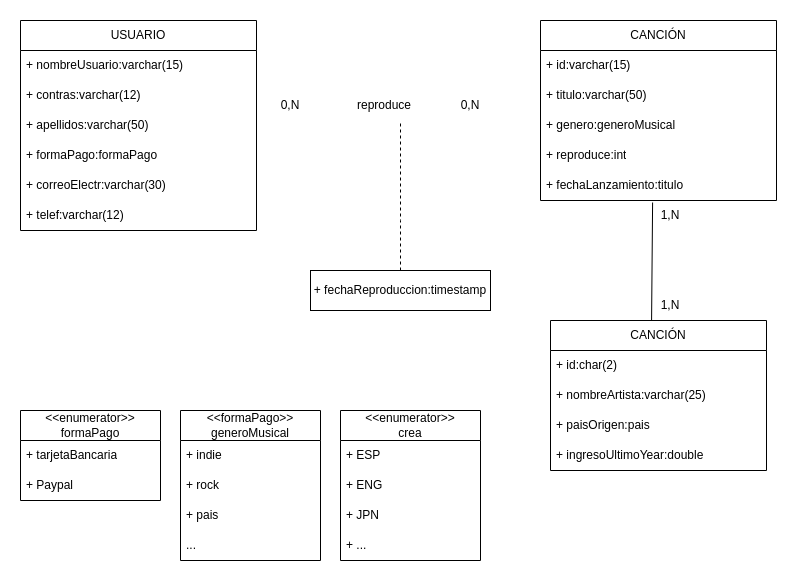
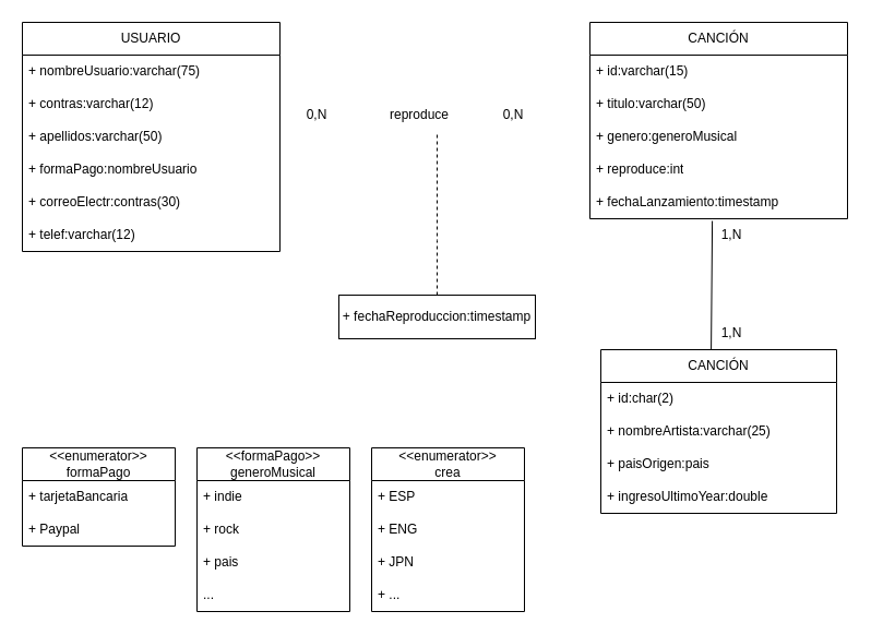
  <mxCell id="0" />
  <mxCell id="1" parent="0" />
  <mxCell id="2" value="USUARIO" style="swimlane;fontStyle=0;childLayout=stackLayout;horizontal=1;startSize=30;horizontalStack=0;resizeParent=1;resizeParentMax=0;resizeLast=0;collapsible=1;marginBottom=0;whiteSpace=wrap;html=1;" vertex="1" parent="1"><mxGeometry x="20" y="20" width="236" height="210" as="geometry" /></mxCell>
- <mxCell id="3" value="+ nombreUsuario:varchar(15)" style="text;strokeColor=none;fillColor=none;align=left;verticalAlign=middle;spacingLeft=4;spacingRight=4;overflow=hidden;points=[[0,0.5],[1,0.5]];portConstraint=eastwest;rotatable=0;whiteSpace=wrap;html=1;" vertex="1" parent="2"><mxGeometry y="30" width="236" height="30" as="geometry" /></mxCell>
+ <mxCell id="3" value="+ nombreUsuario:varchar(75)" style="text;strokeColor=none;fillColor=none;align=left;verticalAlign=middle;spacingLeft=4;spacingRight=4;overflow=hidden;points=[[0,0.5],[1,0.5]];portConstraint=eastwest;rotatable=0;whiteSpace=wrap;html=1;" vertex="1" parent="2"><mxGeometry y="30" width="236" height="30" as="geometry" /></mxCell>
  <mxCell id="4" value="+ contras:varchar(12)" style="text;strokeColor=none;fillColor=none;align=left;verticalAlign=middle;spacingLeft=4;spacingRight=4;overflow=hidden;points=[[0,0.5],[1,0.5]];portConstraint=eastwest;rotatable=0;whiteSpace=wrap;html=1;" vertex="1" parent="2"><mxGeometry y="60" width="236" height="30" as="geometry" /></mxCell>
  <mxCell id="5" value="+ apellidos:varchar(50)" style="text;strokeColor=none;fillColor=none;align=left;verticalAlign=middle;spacingLeft=4;spacingRight=4;overflow=hidden;points=[[0,0.5],[1,0.5]];portConstraint=eastwest;rotatable=0;whiteSpace=wrap;html=1;" vertex="1" parent="2"><mxGeometry y="90" width="236" height="30" as="geometry" /></mxCell>
- <mxCell id="6" value="+ formaPago:formaPago" style="text;strokeColor=none;fillColor=none;align=left;verticalAlign=middle;spacingLeft=4;spacingRight=4;overflow=hidden;points=[[0,0.5],[1,0.5]];portConstraint=eastwest;rotatable=0;whiteSpace=wrap;html=1;" vertex="1" parent="2"><mxGeometry y="120" width="236" height="30" as="geometry" /></mxCell>
- <mxCell id="7" value="+ correoElectr:varchar(30)" style="text;strokeColor=none;fillColor=none;align=left;verticalAlign=middle;spacingLeft=4;spacingRight=4;overflow=hidden;points=[[0,0.5],[1,0.5]];portConstraint=eastwest;rotatable=0;whiteSpace=wrap;html=1;" vertex="1" parent="2"><mxGeometry y="150" width="236" height="30" as="geometry" /></mxCell>
+ <mxCell id="6" value="+ formaPago:nombreUsuario" style="text;strokeColor=none;fillColor=none;align=left;verticalAlign=middle;spacingLeft=4;spacingRight=4;overflow=hidden;points=[[0,0.5],[1,0.5]];portConstraint=eastwest;rotatable=0;whiteSpace=wrap;html=1;" vertex="1" parent="2"><mxGeometry y="120" width="236" height="30" as="geometry" /></mxCell>
+ <mxCell id="7" value="+ correoElectr:contras(30)" style="text;strokeColor=none;fillColor=none;align=left;verticalAlign=middle;spacingLeft=4;spacingRight=4;overflow=hidden;points=[[0,0.5],[1,0.5]];portConstraint=eastwest;rotatable=0;whiteSpace=wrap;html=1;" vertex="1" parent="2"><mxGeometry y="150" width="236" height="30" as="geometry" /></mxCell>
  <mxCell id="8" value="+ telef:varchar(12)" style="text;strokeColor=none;fillColor=none;align=left;verticalAlign=middle;spacingLeft=4;spacingRight=4;overflow=hidden;points=[[0,0.5],[1,0.5]];portConstraint=eastwest;rotatable=0;whiteSpace=wrap;html=1;" vertex="1" parent="2"><mxGeometry y="180" width="236" height="30" as="geometry" /></mxCell>
  <mxCell id="9" value="&lt;div&gt;&amp;lt;&amp;lt;enumerator&amp;gt;&amp;gt;&lt;/div&gt;&lt;div&gt;formaPago&lt;br&gt;&lt;/div&gt;" style="swimlane;fontStyle=0;childLayout=stackLayout;horizontal=1;startSize=30;horizontalStack=0;resizeParent=1;resizeParentMax=0;resizeLast=0;collapsible=1;marginBottom=0;whiteSpace=wrap;html=1;" vertex="1" parent="1"><mxGeometry x="20" y="410" width="140" height="90" as="geometry" /></mxCell>
  <mxCell id="10" value="+ tarjetaBancaria" style="text;strokeColor=none;fillColor=none;align=left;verticalAlign=middle;spacingLeft=4;spacingRight=4;overflow=hidden;points=[[0,0.5],[1,0.5]];portConstraint=eastwest;rotatable=0;whiteSpace=wrap;html=1;" vertex="1" parent="9"><mxGeometry y="30" width="140" height="30" as="geometry" /></mxCell>
  <mxCell id="11" value="+ Paypal" style="text;strokeColor=none;fillColor=none;align=left;verticalAlign=middle;spacingLeft=4;spacingRight=4;overflow=hidden;points=[[0,0.5],[1,0.5]];portConstraint=eastwest;rotatable=0;whiteSpace=wrap;html=1;" vertex="1" parent="9"><mxGeometry y="60" width="140" height="30" as="geometry" /></mxCell>
  <mxCell id="12" value="reproduce" style="text;html=1;strokeColor=none;fillColor=none;align=center;verticalAlign=middle;whiteSpace=wrap;rounded=0;" vertex="1" parent="1"><mxGeometry x="354" y="90" width="60" height="30" as="geometry" /></mxCell>
  <mxCell id="13" value="0,N" style="text;html=1;strokeColor=none;fillColor=none;align=center;verticalAlign=middle;whiteSpace=wrap;rounded=0;" vertex="1" parent="1"><mxGeometry x="260" y="90" width="60" height="30" as="geometry" /></mxCell>
  <mxCell id="14" value="0,N" style="text;html=1;strokeColor=none;fillColor=none;align=center;verticalAlign=middle;whiteSpace=wrap;rounded=0;" vertex="1" parent="1"><mxGeometry x="440" y="90" width="60" height="30" as="geometry" /></mxCell>
  <mxCell id="15" value="CANCIÓN" style="swimlane;fontStyle=0;childLayout=stackLayout;horizontal=1;startSize=30;horizontalStack=0;resizeParent=1;resizeParentMax=0;resizeLast=0;collapsible=1;marginBottom=0;whiteSpace=wrap;html=1;" vertex="1" parent="1"><mxGeometry x="540" y="20" width="236" height="180" as="geometry" /></mxCell>
  <mxCell id="16" value="+ id:varchar(15)" style="text;strokeColor=none;fillColor=none;align=left;verticalAlign=middle;spacingLeft=4;spacingRight=4;overflow=hidden;points=[[0,0.5],[1,0.5]];portConstraint=eastwest;rotatable=0;whiteSpace=wrap;html=1;" vertex="1" parent="15"><mxGeometry y="30" width="236" height="30" as="geometry" /></mxCell>
  <mxCell id="17" value="+ titulo:varchar(50)" style="text;strokeColor=none;fillColor=none;align=left;verticalAlign=middle;spacingLeft=4;spacingRight=4;overflow=hidden;points=[[0,0.5],[1,0.5]];portConstraint=eastwest;rotatable=0;whiteSpace=wrap;html=1;" vertex="1" parent="15"><mxGeometry y="60" width="236" height="30" as="geometry" /></mxCell>
  <mxCell id="18" value="+ genero:generoMusical" style="text;strokeColor=none;fillColor=none;align=left;verticalAlign=middle;spacingLeft=4;spacingRight=4;overflow=hidden;points=[[0,0.5],[1,0.5]];portConstraint=eastwest;rotatable=0;whiteSpace=wrap;html=1;" vertex="1" parent="15"><mxGeometry y="90" width="236" height="30" as="geometry" /></mxCell>
  <mxCell id="19" value="+ reproduce:int" style="text;strokeColor=none;fillColor=none;align=left;verticalAlign=middle;spacingLeft=4;spacingRight=4;overflow=hidden;points=[[0,0.5],[1,0.5]];portConstraint=eastwest;rotatable=0;whiteSpace=wrap;html=1;" vertex="1" parent="15"><mxGeometry y="120" width="236" height="30" as="geometry" /></mxCell>
- <mxCell id="20" value="+ fechaLanzamiento:titulo" style="text;strokeColor=none;fillColor=none;align=left;verticalAlign=middle;spacingLeft=4;spacingRight=4;overflow=hidden;points=[[0,0.5],[1,0.5]];portConstraint=eastwest;rotatable=0;whiteSpace=wrap;html=1;" vertex="1" parent="15"><mxGeometry y="150" width="236" height="30" as="geometry" /></mxCell>
+ <mxCell id="20" value="+ fechaLanzamiento:timestamp" style="text;strokeColor=none;fillColor=none;align=left;verticalAlign=middle;spacingLeft=4;spacingRight=4;overflow=hidden;points=[[0,0.5],[1,0.5]];portConstraint=eastwest;rotatable=0;whiteSpace=wrap;html=1;" vertex="1" parent="15"><mxGeometry y="150" width="236" height="30" as="geometry" /></mxCell>
  <mxCell id="21" value="&lt;div&gt;&amp;lt;&amp;lt;formaPago&amp;gt;&amp;gt;&lt;/div&gt;&lt;div&gt;generoMusical&lt;br&gt;&lt;/div&gt;" style="swimlane;fontStyle=0;childLayout=stackLayout;horizontal=1;startSize=30;horizontalStack=0;resizeParent=1;resizeParentMax=0;resizeLast=0;collapsible=1;marginBottom=0;whiteSpace=wrap;html=1;" vertex="1" parent="1"><mxGeometry x="180" y="410" width="140" height="150" as="geometry" /></mxCell>
  <mxCell id="22" value="+ indie" style="text;strokeColor=none;fillColor=none;align=left;verticalAlign=middle;spacingLeft=4;spacingRight=4;overflow=hidden;points=[[0,0.5],[1,0.5]];portConstraint=eastwest;rotatable=0;whiteSpace=wrap;html=1;" vertex="1" parent="21"><mxGeometry y="30" width="140" height="30" as="geometry" /></mxCell>
  <mxCell id="23" value="+ rock" style="text;strokeColor=none;fillColor=none;align=left;verticalAlign=middle;spacingLeft=4;spacingRight=4;overflow=hidden;points=[[0,0.5],[1,0.5]];portConstraint=eastwest;rotatable=0;whiteSpace=wrap;html=1;" vertex="1" parent="21"><mxGeometry y="60" width="140" height="30" as="geometry" /></mxCell>
  <mxCell id="24" value="+ pais" style="text;strokeColor=none;fillColor=none;align=left;verticalAlign=middle;spacingLeft=4;spacingRight=4;overflow=hidden;points=[[0,0.5],[1,0.5]];portConstraint=eastwest;rotatable=0;whiteSpace=wrap;html=1;" vertex="1" parent="21"><mxGeometry y="90" width="140" height="30" as="geometry" /></mxCell>
  <mxCell id="25" value="..." style="text;strokeColor=none;fillColor=none;align=left;verticalAlign=middle;spacingLeft=4;spacingRight=4;overflow=hidden;points=[[0,0.5],[1,0.5]];portConstraint=eastwest;rotatable=0;whiteSpace=wrap;html=1;" vertex="1" parent="21"><mxGeometry y="120" width="140" height="30" as="geometry" /></mxCell>
  <mxCell id="26" value="&lt;div&gt;&amp;lt;&amp;lt;enumerator&amp;gt;&amp;gt;&lt;/div&gt;&lt;div&gt;crea&lt;br&gt;&lt;/div&gt;" style="swimlane;fontStyle=0;childLayout=stackLayout;horizontal=1;startSize=30;horizontalStack=0;resizeParent=1;resizeParentMax=0;resizeLast=0;collapsible=1;marginBottom=0;whiteSpace=wrap;html=1;" vertex="1" parent="1"><mxGeometry x="340" y="410" width="140" height="150" as="geometry" /></mxCell>
  <mxCell id="27" value="+ ESP" style="text;strokeColor=none;fillColor=none;align=left;verticalAlign=middle;spacingLeft=4;spacingRight=4;overflow=hidden;points=[[0,0.5],[1,0.5]];portConstraint=eastwest;rotatable=0;whiteSpace=wrap;html=1;" vertex="1" parent="26"><mxGeometry y="30" width="140" height="30" as="geometry" /></mxCell>
  <mxCell id="28" value="+ ENG" style="text;strokeColor=none;fillColor=none;align=left;verticalAlign=middle;spacingLeft=4;spacingRight=4;overflow=hidden;points=[[0,0.5],[1,0.5]];portConstraint=eastwest;rotatable=0;whiteSpace=wrap;html=1;" vertex="1" parent="26"><mxGeometry y="60" width="140" height="30" as="geometry" /></mxCell>
  <mxCell id="29" value="+ JPN" style="text;strokeColor=none;fillColor=none;align=left;verticalAlign=middle;spacingLeft=4;spacingRight=4;overflow=hidden;points=[[0,0.5],[1,0.5]];portConstraint=eastwest;rotatable=0;whiteSpace=wrap;html=1;" vertex="1" parent="26"><mxGeometry y="90" width="140" height="30" as="geometry" /></mxCell>
  <mxCell id="30" value="+ ..." style="text;strokeColor=none;fillColor=none;align=left;verticalAlign=middle;spacingLeft=4;spacingRight=4;overflow=hidden;points=[[0,0.5],[1,0.5]];portConstraint=eastwest;rotatable=0;whiteSpace=wrap;html=1;" vertex="1" parent="26"><mxGeometry y="120" width="140" height="30" as="geometry" /></mxCell>
  <mxCell id="31" value="CANCIÓN" style="swimlane;fontStyle=0;childLayout=stackLayout;horizontal=1;startSize=30;horizontalStack=0;resizeParent=1;resizeParentMax=0;resizeLast=0;collapsible=1;marginBottom=0;whiteSpace=wrap;html=1;" vertex="1" parent="1"><mxGeometry x="550" y="320" width="216" height="150" as="geometry" /></mxCell>
  <mxCell id="32" value="+ id:char(2)" style="text;strokeColor=none;fillColor=none;align=left;verticalAlign=middle;spacingLeft=4;spacingRight=4;overflow=hidden;points=[[0,0.5],[1,0.5]];portConstraint=eastwest;rotatable=0;whiteSpace=wrap;html=1;" vertex="1" parent="31"><mxGeometry y="30" width="216" height="30" as="geometry" /></mxCell>
  <mxCell id="33" value="+ nombreArtista:varchar(25)" style="text;strokeColor=none;fillColor=none;align=left;verticalAlign=middle;spacingLeft=4;spacingRight=4;overflow=hidden;points=[[0,0.5],[1,0.5]];portConstraint=eastwest;rotatable=0;whiteSpace=wrap;html=1;" vertex="1" parent="31"><mxGeometry y="60" width="216" height="30" as="geometry" /></mxCell>
  <mxCell id="34" value="+ paisOrigen:pais" style="text;strokeColor=none;fillColor=none;align=left;verticalAlign=middle;spacingLeft=4;spacingRight=4;overflow=hidden;points=[[0,0.5],[1,0.5]];portConstraint=eastwest;rotatable=0;whiteSpace=wrap;html=1;" vertex="1" parent="31"><mxGeometry y="90" width="216" height="30" as="geometry" /></mxCell>
  <mxCell id="35" value="+ ingresoUltimoYear:double" style="text;strokeColor=none;fillColor=none;align=left;verticalAlign=middle;spacingLeft=4;spacingRight=4;overflow=hidden;points=[[0,0.5],[1,0.5]];portConstraint=eastwest;rotatable=0;whiteSpace=wrap;html=1;" vertex="1" parent="31"><mxGeometry y="120" width="216" height="30" as="geometry" /></mxCell>
  <mxCell id="36" value="" style="endArrow=none;html=1;rounded=0;entryX=0.475;entryY=1.067;entryDx=0;entryDy=0;entryPerimeter=0;exitX=0.468;exitY=0;exitDx=0;exitDy=0;exitPerimeter=0;" edge="1" parent="1" source="31" target="20"><mxGeometry width="50" height="50" relative="1" as="geometry"><mxPoint x="650" y="280" as="sourcePoint" /><mxPoint x="700" y="230" as="targetPoint" /></mxGeometry></mxCell>
  <mxCell id="37" value="" style="endArrow=none;dashed=1;html=1;rounded=0;" edge="1" parent="1"><mxGeometry width="50" height="50" relative="1" as="geometry"><mxPoint x="400" y="270" as="sourcePoint" /><mxPoint x="400" y="120" as="targetPoint" /><Array as="points"><mxPoint x="400" y="220" /></Array></mxGeometry></mxCell>
  <mxCell id="38" value="+ fechaReproduccion:timestamp" style="rounded=0;whiteSpace=wrap;html=1;fillColor=none;" vertex="1" parent="1"><mxGeometry x="310" y="270" width="180" height="40" as="geometry" /></mxCell>
  <mxCell id="39" value="1,N" style="text;html=1;strokeColor=none;fillColor=none;align=center;verticalAlign=middle;whiteSpace=wrap;rounded=0;" vertex="1" parent="1"><mxGeometry x="640" y="290" width="60" height="30" as="geometry" /></mxCell>
  <mxCell id="40" value="1,N" style="text;html=1;strokeColor=none;fillColor=none;align=center;verticalAlign=middle;whiteSpace=wrap;rounded=0;" vertex="1" parent="1"><mxGeometry x="640" y="200" width="60" height="30" as="geometry" /></mxCell>
